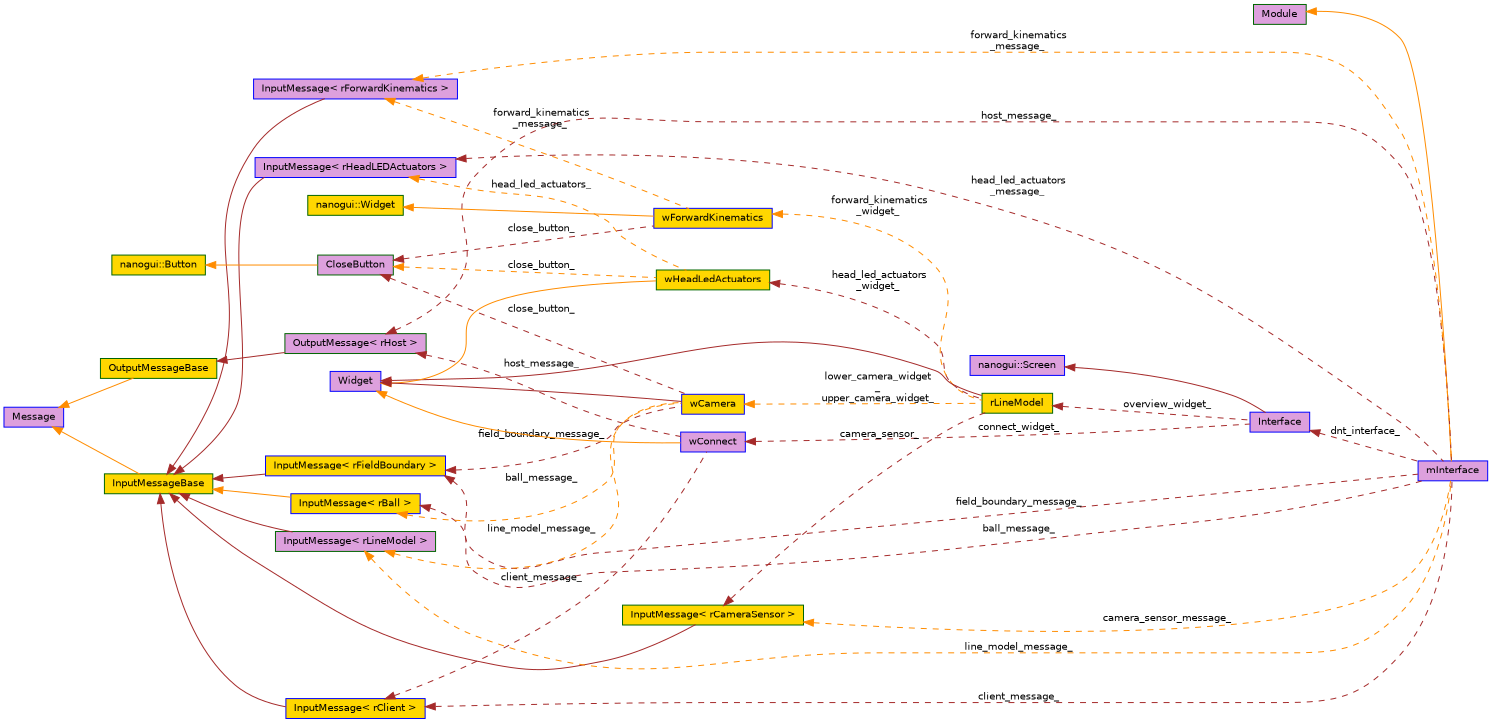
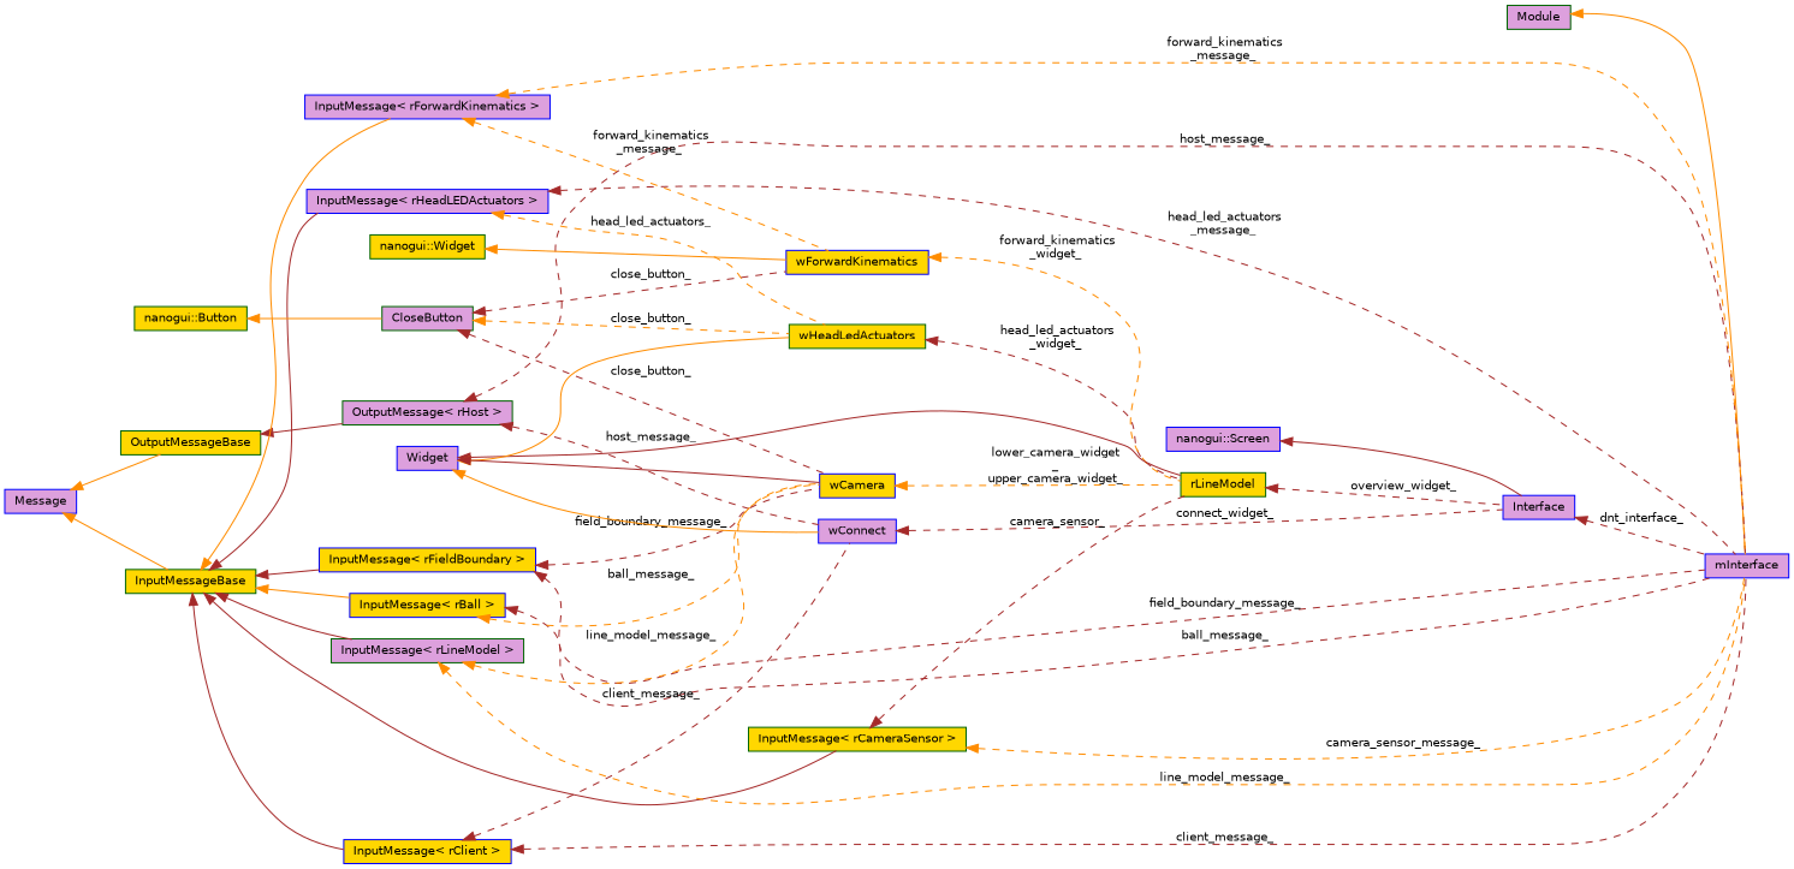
  digraph {
    rankdir=LR
    node [color=blue fillcolor=plum fontname=Helvetica fontsize=10 shape=record style=filled]
    edge [color=brown dir=back fontname=Helvetica fontsize=10 labelfontname=Helvetica labelfontsize=10 style=dashed]
    n1 [fontcolor=black height=0.2 label=mInterface width=0.4]
    n2 [color=darkgreen height=0.2 label=Module width=0.4]
    n3 [color=darkgreen height=0.2 label="OutputMessage\< rHost \>" width=0.4]
    n4 [height=0.2 label=wConnect width=0.4]
    n5 [height=0.2 label=Interface width=0.4]
    n6 [color=darkgreen fillcolor=gold height=0.2 label=OutputMessageBase width=0.4]
    n7 [height=0.2 label=Message width=0.4]
    n8 [color=darkgreen fillcolor=gold height=0.2 label=InputMessageBase width=0.4]
    n9 [color=darkgreen fillcolor=gold height=0.2 label="InputMessage\< rCameraSensor \>" width=0.4]
    n10 [height=0.2 label="InputMessage\< rHeadLEDActuators \>" width=0.4]
    n11 [height=0.2 label="InputMessage\< rForwardKinematics \>" width=0.4]
    n12 [fillcolor=gold height=0.2 label="InputMessage\< rBall \>" width=0.4]
    n13 [fillcolor=gold height=0.2 label="InputMessage\< rClient \>" width=0.4]
    n14 [fillcolor=gold height=0.2 label="InputMessage\< rFieldBoundary \>" width=0.4]
    n15 [color=darkgreen height=0.2 label="InputMessage\< rLineModel \>" width=0.4]
    n16 [color=darkgreen fillcolor=gold height=0.2 label=rLineModel width=0.4]
    n17 [color=darkgreen fillcolor=gold height=0.2 label=wHeadLedActuators width=0.4]
    n18 [fillcolor=gold height=0.2 label=wForwardKinematics width=0.4]
    n19 [fillcolor=gold height=0.2 label=wCamera width=0.4]
    n20 [height=0.2 label="nanogui::Screen" width=0.4]
    n21 [height=0.2 label=Widget width=0.4]
    n22 [color=darkgreen height=0.2 label=CloseButton width=0.4]
    n23 [color=darkgreen fillcolor=gold height=0.2 label="nanogui::Button" width=0.4]
    n24 [color=darkgreen fillcolor=gold height=0.2 label="nanogui::Widget" width=0.4]
    n2 -> n1 [color=darkorange style=solid]
    n3 -> n1 [label=" host_message_"]
    n3 -> n4 [label=" host_message_"]
    n4 -> n5 [label=" connect_widget_"]
    n5 -> n1 [label=" dnt_interface_"]
    n6 -> n3 [style=solid]
    n7 -> n6 [color=darkorange style=solid]
    n7 -> n8 [color=darkorange style=solid]
    n8 -> n9 [style=solid]
    n8 -> n10 [style=solid]
-   n8 -> n11 [style=solid]
+   n8 -> n11 [color=darkorange style=solid]
    n8 -> n12 [color=darkorange style=solid]
    n8 -> n13 [style=solid]
    n8 -> n14 [style=solid]
    n8 -> n15 [style=solid]
    n9 -> n1 [color=darkorange label=" camera_sensor_message_"]
    n9 -> n16 [label=" camera_sensor_"]
    n10 -> n1 [label=" head_led_actuators\l_message_"]
    n10 -> n17 [color=darkorange label=" head_led_actuators_"]
    n11 -> n1 [color=darkorange label=" forward_kinematics\l_message_"]
    n11 -> n18 [color=darkorange label=" forward_kinematics\l_message_"]
    n12 -> n1 [label=" ball_message_"]
    n12 -> n19 [color=darkorange label=" ball_message_"]
    n13 -> n1 [label=" client_message_"]
    n13 -> n4 [label=" client_message_"]
    n14 -> n1 [label=" field_boundary_message_"]
    n14 -> n19 [label=" field_boundary_message_"]
    n15 -> n1 [color=darkorange label=" line_model_message_"]
    n15 -> n19 [color=darkorange label=" line_model_message_"]
    n16 -> n5 [label=" overview_widget_"]
    n17 -> n16 [label=" head_led_actuators\l_widget_"]
    n18 -> n16 [color=darkorange label=" forward_kinematics\l_widget_"]
    n19 -> n16 [color=darkorange label=" lower_camera_widget\l_\nupper_camera_widget_"]
    n20 -> n5 [style=solid]
    n21 -> n4 [color=darkorange style=solid]
    n21 -> n16 [style=solid]
    n21 -> n17 [color=darkorange style=solid]
    n21 -> n19 [style=solid]
    n22 -> n17 [color=darkorange label=" close_button_"]
    n22 -> n18 [label=" close_button_"]
    n22 -> n19 [label=" close_button_"]
    n23 -> n22 [color=darkorange style=solid]
    n24 -> n18 [color=darkorange style=solid]
  }
